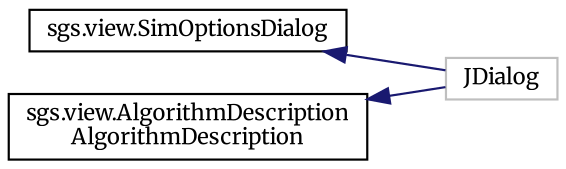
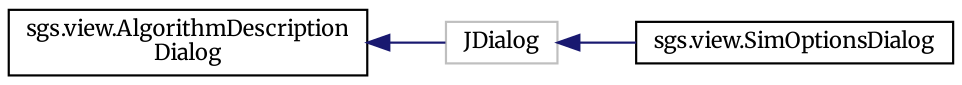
  digraph {
    fontname=Merriweather
    rankdir=LR
    node [color=black fillcolor=white fontname=Merriweather fontsize=10 shape=record style=filled]
    edge [color=midnightblue dir=back fontname=Merriweather fontsize=10 labelfontname=Helvetica labelfontsize=10 style=solid]
    n1 [color=grey75 height=0.2 label=JDialog width=0.4]
    n2 [height=0.2 label="sgs.view.SimOptionsDialog" width=0.4]
-   n3 [height=0.2 label="sgs.view.AlgorithmDescription\lAlgorithmDescription" width=0.4]
-   n2 -> n1
+   n3 [height=0.2 label="sgs.view.AlgorithmDescription\lDialog" width=0.4]
+   n1 -> n2
    n3 -> n1
  }
